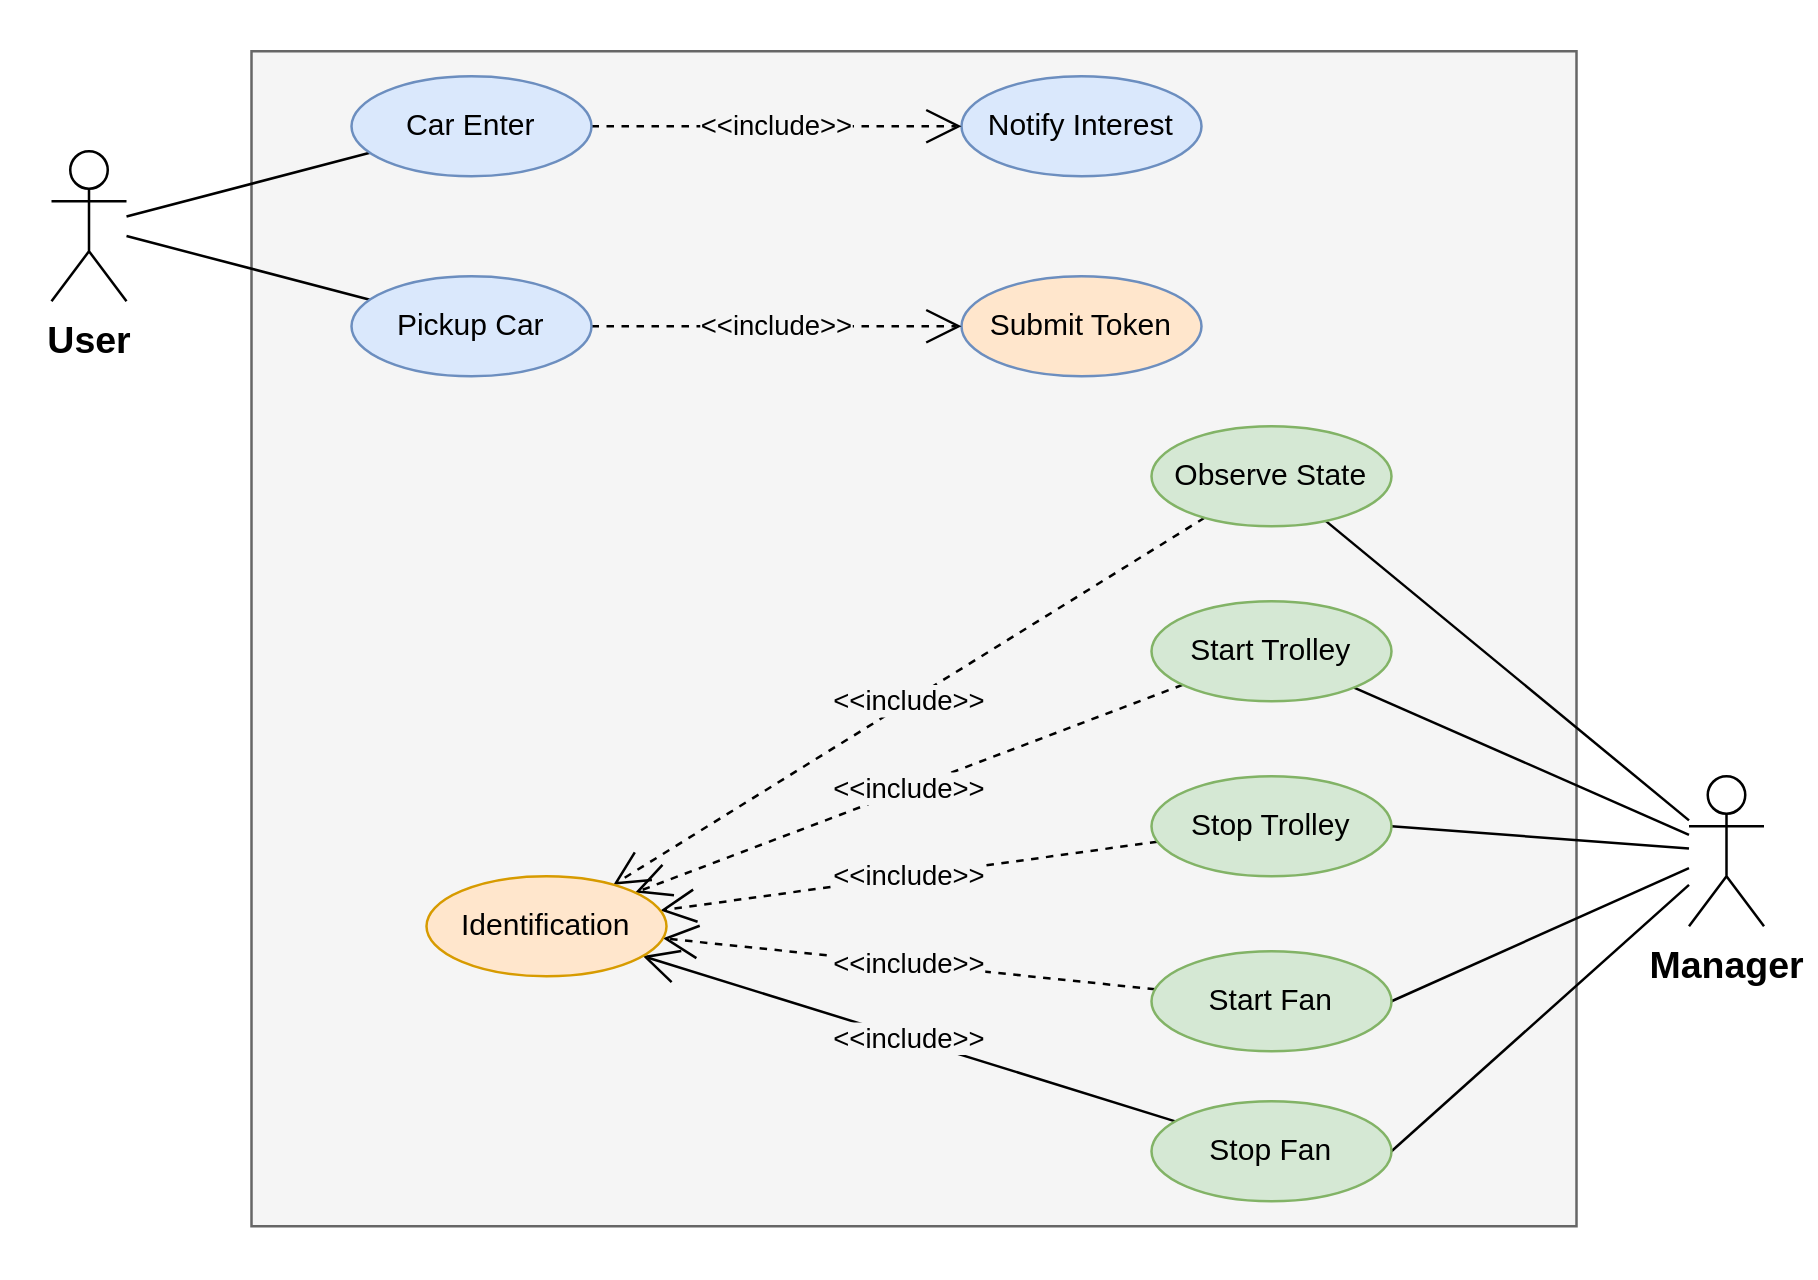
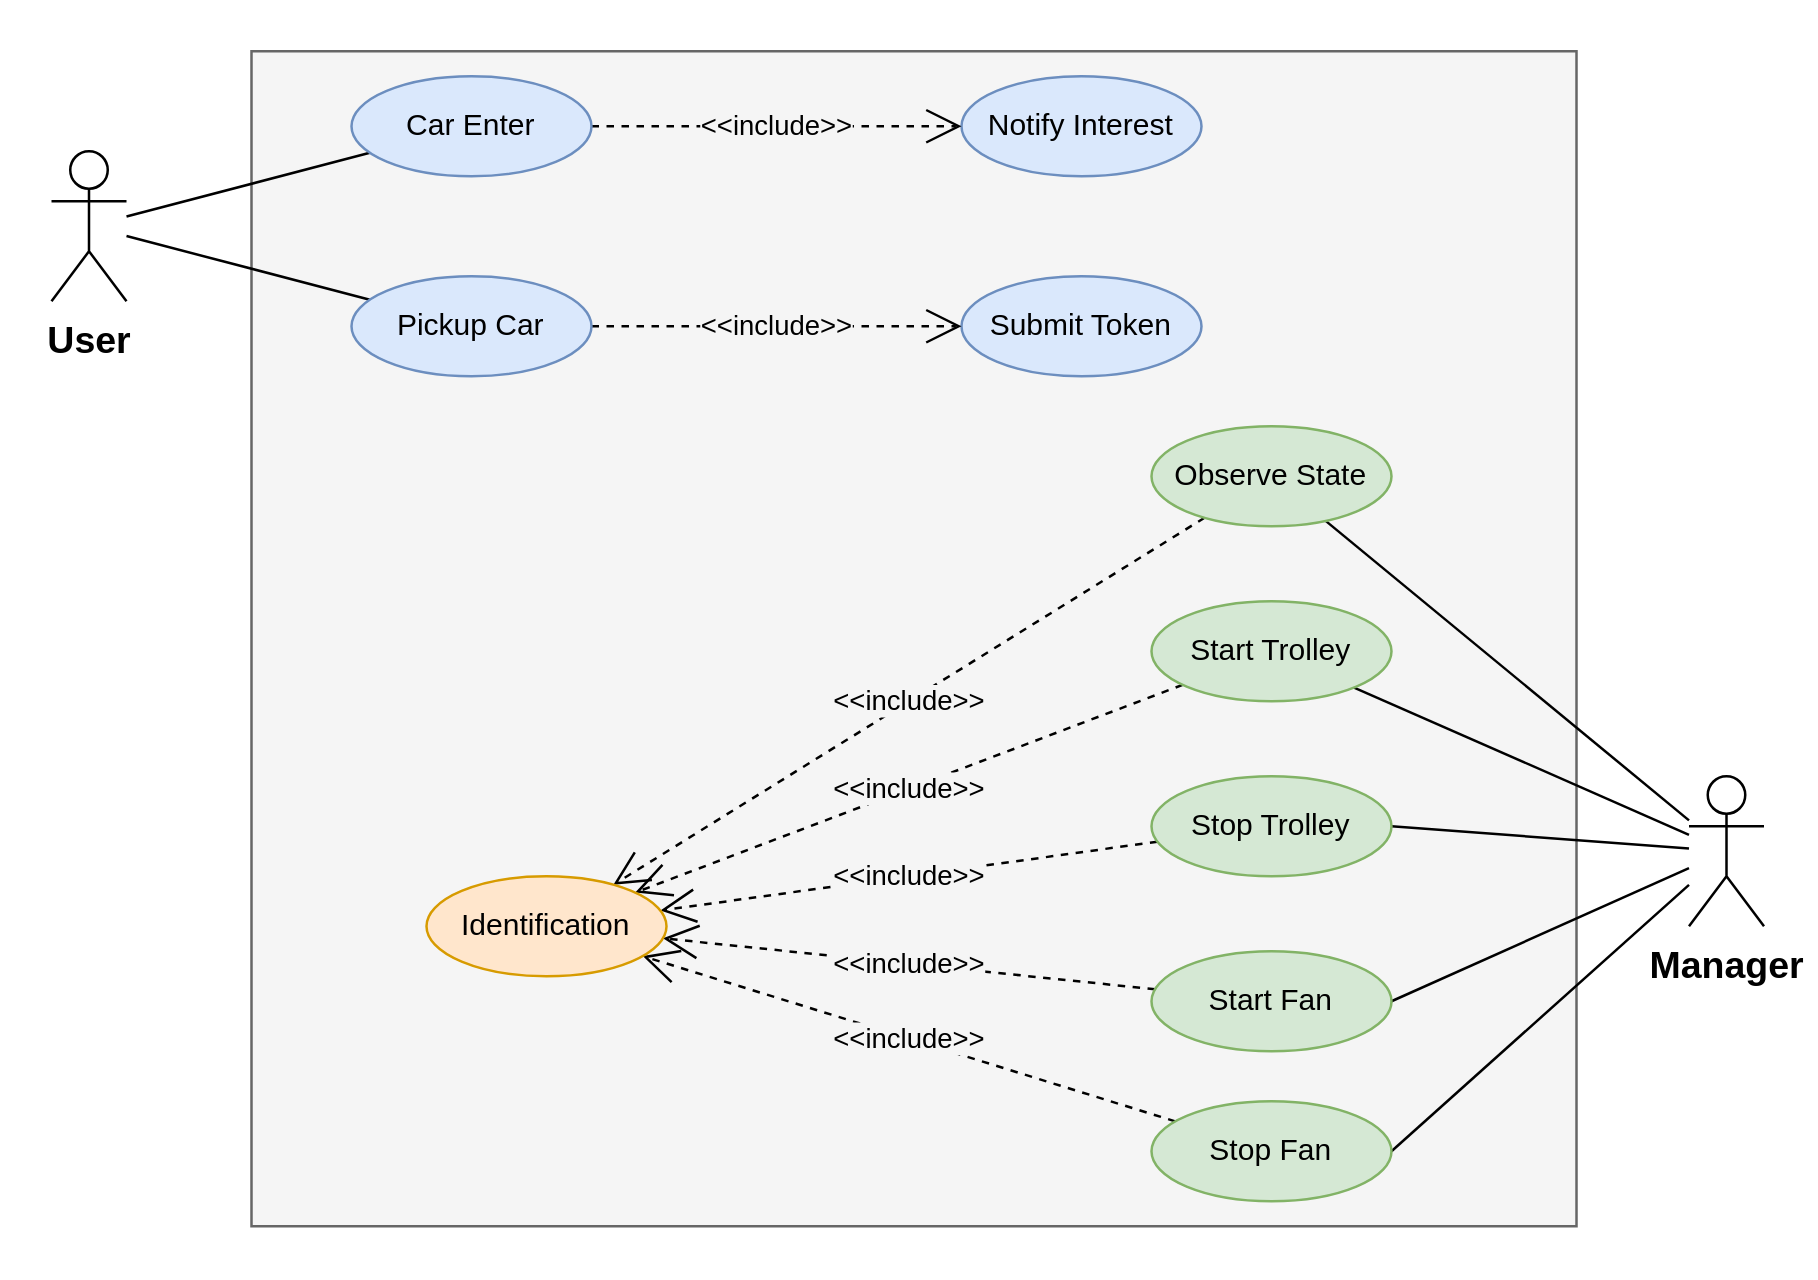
  <mxCell id="0" />
  <mxCell id="1" parent="0" />
  <mxCell id="2" value="" style="rounded=0;whiteSpace=wrap;html=1;fillColor=#f5f5f5;strokeColor=#666666;fontColor=#333333;" parent="1" vertex="1"><mxGeometry x="100" y="20" width="530" height="470" as="geometry" /></mxCell>
  <mxCell id="3" style="edgeStyle=none;rounded=0;orthogonalLoop=1;jettySize=auto;html=1;endArrow=none;endFill=0;" parent="1" source="5" target="14" edge="1"><mxGeometry relative="1" as="geometry" /></mxCell>
  <mxCell id="4" style="rounded=0;orthogonalLoop=1;jettySize=auto;html=1;endArrow=none;endFill=0;" parent="1" source="5" target="17" edge="1"><mxGeometry relative="1" as="geometry" /></mxCell>
  <mxCell id="5" value="&lt;b&gt;&lt;font style=&quot;font-size: 15px&quot;&gt;User&lt;/font&gt;&lt;/b&gt;" style="shape=umlActor;verticalLabelPosition=bottom;verticalAlign=top;html=1;" parent="1" vertex="1"><mxGeometry x="20" y="60" width="30" height="60" as="geometry" /></mxCell>
  <mxCell id="6" style="rounded=0;orthogonalLoop=1;jettySize=auto;html=1;endArrow=none;endFill=0;" parent="1" source="11" target="25" edge="1"><mxGeometry relative="1" as="geometry"><mxPoint x="650" y="262.363" as="sourcePoint" /></mxGeometry></mxCell>
  <mxCell id="7" style="rounded=0;orthogonalLoop=1;jettySize=auto;html=1;endArrow=none;endFill=0;" parent="1" source="11" target="21" edge="1"><mxGeometry relative="1" as="geometry"><mxPoint x="650" y="269.022" as="sourcePoint" /></mxGeometry></mxCell>
  <mxCell id="8" style="rounded=0;orthogonalLoop=1;jettySize=auto;html=1;entryX=1;entryY=0.5;entryDx=0;entryDy=0;endArrow=none;endFill=0;" parent="1" source="11" target="23" edge="1"><mxGeometry relative="1" as="geometry"><mxPoint x="650" y="278.257" as="sourcePoint" /></mxGeometry></mxCell>
  <mxCell id="9" style="rounded=0;orthogonalLoop=1;jettySize=auto;html=1;entryX=1;entryY=0.5;entryDx=0;entryDy=0;endArrow=none;endFill=0;" parent="1" source="11" target="19" edge="1"><mxGeometry relative="1" as="geometry"><mxPoint x="650" y="287.89" as="sourcePoint" /></mxGeometry></mxCell>
  <mxCell id="10" style="rounded=0;orthogonalLoop=1;jettySize=auto;html=1;entryX=1;entryY=0.5;entryDx=0;entryDy=0;endArrow=none;endFill=0;" parent="1" source="11" target="27" edge="1"><mxGeometry relative="1" as="geometry"><mxPoint x="650" y="296.147" as="sourcePoint" /></mxGeometry></mxCell>
  <mxCell id="11" value="&lt;font style=&quot;font-size: 15px&quot;&gt;&lt;b&gt;Manager&lt;/b&gt;&lt;/font&gt;" style="shape=umlActor;verticalLabelPosition=bottom;verticalAlign=top;html=1;" parent="1" vertex="1"><mxGeometry x="675" y="310" width="30" height="60" as="geometry" /></mxCell>
  <mxCell id="12" value="Notify Interest" style="ellipse;whiteSpace=wrap;html=1;fillColor=#dae8fc;strokeColor=#6c8ebf;" parent="1" vertex="1"><mxGeometry x="384" y="30" width="96" height="40" as="geometry" /></mxCell>
  <mxCell id="13" value="&amp;lt;&amp;lt;include&amp;gt;&amp;gt;" style="rounded=0;orthogonalLoop=1;jettySize=auto;html=1;dashed=1;endArrow=open;endFill=0;endSize=12;labelBackgroundColor=#F5F5F5;" parent="1" source="14" target="12" edge="1"><mxGeometry relative="1" as="geometry" /></mxCell>
  <mxCell id="14" value="Car Enter" style="ellipse;whiteSpace=wrap;html=1;fillColor=#dae8fc;strokeColor=#6c8ebf;" parent="1" vertex="1"><mxGeometry x="140" y="30" width="96" height="40" as="geometry" /></mxCell>
- <mxCell id="15" value="Submit Token" style="ellipse;whiteSpace=wrap;html=1;fillColor=#ffe6cc;strokeColor=#6c8ebf;" parent="1" vertex="1"><mxGeometry x="384" y="110" width="96" height="40" as="geometry" /></mxCell>
+ <mxCell id="15" value="Submit Token" style="ellipse;whiteSpace=wrap;html=1;fillColor=#dae8fc;strokeColor=#6c8ebf;" parent="1" vertex="1"><mxGeometry x="384" y="110" width="96" height="40" as="geometry" /></mxCell>
  <mxCell id="16" value="&amp;lt;&amp;lt;include&amp;gt;&amp;gt;" style="rounded=0;orthogonalLoop=1;jettySize=auto;html=1;dashed=1;endArrow=open;endFill=0;endSize=12;labelBackgroundColor=#F5F5F5;" parent="1" source="17" target="15" edge="1"><mxGeometry relative="1" as="geometry" /></mxCell>
  <mxCell id="17" value="Pickup Car" style="ellipse;whiteSpace=wrap;html=1;fillColor=#dae8fc;strokeColor=#6c8ebf;" parent="1" vertex="1"><mxGeometry x="140" y="110" width="96" height="40" as="geometry" /></mxCell>
  <mxCell id="18" value="&amp;lt;&amp;lt;include&amp;gt;&amp;gt;" style="edgeStyle=none;rounded=0;orthogonalLoop=1;jettySize=auto;html=1;dashed=1;endArrow=open;endFill=0;endSize=12;labelBackgroundColor=#F5F5F5;" parent="1" source="19" target="28" edge="1"><mxGeometry relative="1" as="geometry" /></mxCell>
  <mxCell id="19" value="Start Fan" style="ellipse;whiteSpace=wrap;html=1;fillColor=#d5e8d4;strokeColor=#82b366;" parent="1" vertex="1"><mxGeometry x="460" y="380" width="96" height="40" as="geometry" /></mxCell>
  <mxCell id="20" value="&amp;lt;&amp;lt;include&amp;gt;&amp;gt;" style="edgeStyle=none;rounded=0;orthogonalLoop=1;jettySize=auto;html=1;dashed=1;endArrow=open;endFill=0;endSize=12;labelBackgroundColor=#F5F5F5;" parent="1" source="21" target="28" edge="1"><mxGeometry relative="1" as="geometry" /></mxCell>
  <mxCell id="21" value="Start Trolley" style="ellipse;whiteSpace=wrap;html=1;fillColor=#d5e8d4;strokeColor=#82b366;" parent="1" vertex="1"><mxGeometry x="460" y="240" width="96" height="40" as="geometry" /></mxCell>
  <mxCell id="22" value="&amp;lt;&amp;lt;include&amp;gt;&amp;gt;" style="edgeStyle=none;rounded=0;orthogonalLoop=1;jettySize=auto;html=1;dashed=1;endArrow=open;endFill=0;endSize=12;labelBackgroundColor=#F5F5F5;" parent="1" source="23" target="28" edge="1"><mxGeometry relative="1" as="geometry" /></mxCell>
  <mxCell id="23" value="Stop Trolley" style="ellipse;whiteSpace=wrap;html=1;fillColor=#d5e8d4;strokeColor=#82b366;" parent="1" vertex="1"><mxGeometry x="460" y="310" width="96" height="40" as="geometry" /></mxCell>
  <mxCell id="24" value="&amp;lt;&amp;lt;include&amp;gt;&amp;gt;" style="rounded=0;orthogonalLoop=1;jettySize=auto;html=1;endArrow=open;endFill=0;dashed=1;endSize=12;labelBackgroundColor=#F5F5F5;" parent="1" source="25" target="28" edge="1"><mxGeometry relative="1" as="geometry" /></mxCell>
  <mxCell id="25" value="Observe State" style="ellipse;whiteSpace=wrap;html=1;fillColor=#d5e8d4;strokeColor=#82b366;" parent="1" vertex="1"><mxGeometry x="460" y="170" width="96" height="40" as="geometry" /></mxCell>
- <mxCell id="26" value="&amp;lt;&amp;lt;include&amp;gt;&amp;gt;" style="edgeStyle=none;rounded=0;orthogonalLoop=1;jettySize=auto;html=1;dashed=0;endArrow=open;endFill=0;endSize=12;labelBackgroundColor=#F5F5F5;" parent="1" source="27" target="28" edge="1"><mxGeometry relative="1" as="geometry" /></mxCell>
+ <mxCell id="26" value="&amp;lt;&amp;lt;include&amp;gt;&amp;gt;" style="edgeStyle=none;rounded=0;orthogonalLoop=1;jettySize=auto;html=1;dashed=1;endArrow=open;endFill=0;endSize=12;labelBackgroundColor=#F5F5F5;" parent="1" source="27" target="28" edge="1"><mxGeometry relative="1" as="geometry" /></mxCell>
  <mxCell id="27" value="Stop Fan" style="ellipse;whiteSpace=wrap;html=1;fillColor=#d5e8d4;strokeColor=#82b366;" parent="1" vertex="1"><mxGeometry x="460" y="440" width="96" height="40" as="geometry" /></mxCell>
  <mxCell id="28" value="Identification" style="ellipse;whiteSpace=wrap;html=1;fillColor=#ffe6cc;strokeColor=#d79b00;" parent="1" vertex="1"><mxGeometry x="170" y="350" width="96" height="40" as="geometry" /></mxCell>
